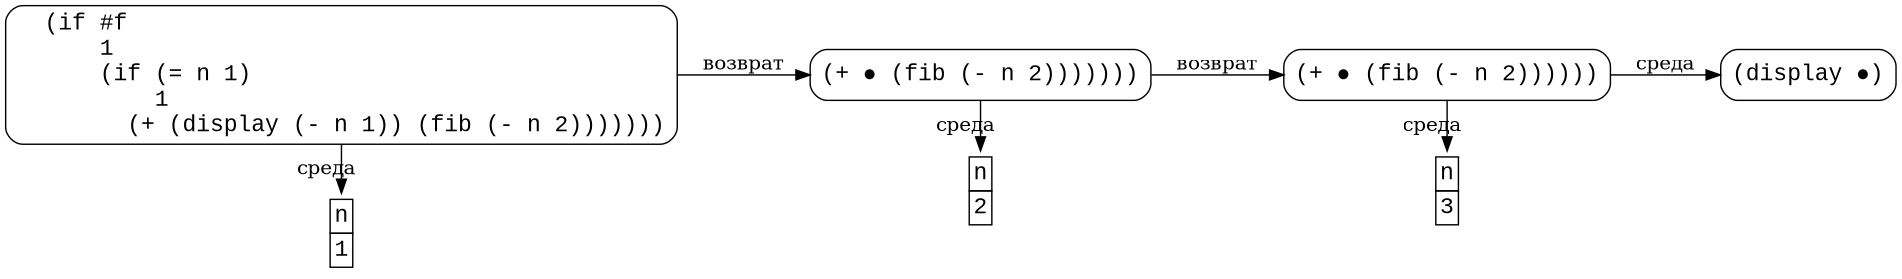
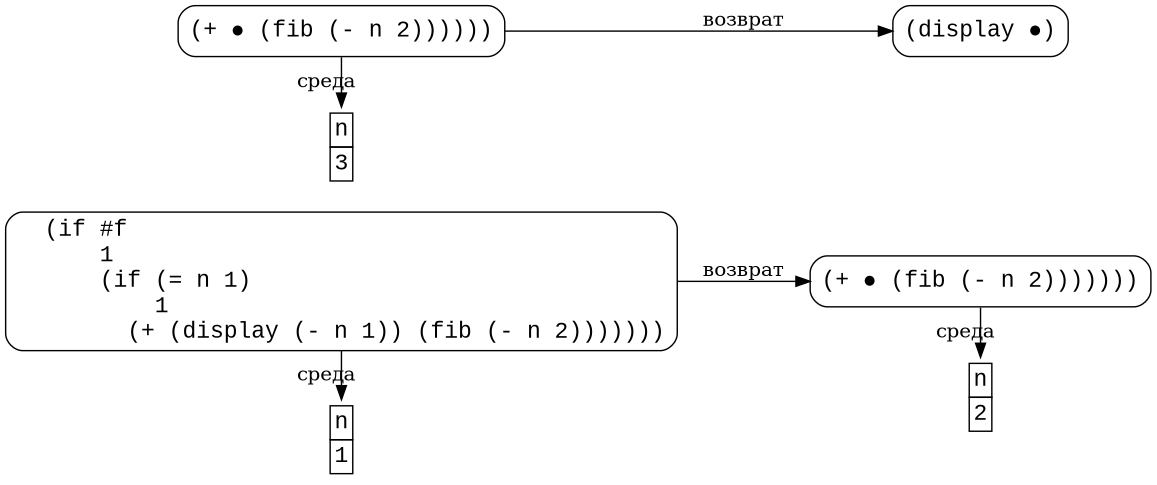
  digraph {
    fontname="Courier New"
    rankdir=LR
    node [fontname="Courier New" fontsize=16 shape=rect style=rounded]
    n1 [label="(if #f                                     \n    1                                      \n    (if (= n 1)                            \n        1                                  \n        (+ (display (- n 1)) (fib (- n 2)))))))\n"]
    n2 [label=<       <table border="0" cellborder="1" cellspacing="0">       <tr><td>n</td></tr>       <tr><td>1</td></tr>       </table>     > shape=none]
    n3 [label="(+ ● (fib (- n 2)))))))\n"]
    n4 [label=<       <table border="0" cellborder="1" cellspacing="0">       <tr><td>n</td></tr>       <tr><td>2</td></tr>       </table>     > shape=none]
    n5 [label="(+ ● (fib (- n 2))))))\n"]
    n6 [label=<       <table border="0" cellborder="1" cellspacing="0">       <tr><td>n</td></tr>       <tr><td>3</td></tr>       </table>     > shape=none]
    n7 [label="(display ●)"]
    subgraph sub_1 {
      rank=same
      n1
      n2
    }
    subgraph sub_2 {
      rank=same
      n3
      n4
    }
    subgraph sub_3 {
      rank=same
      n5
      n6
    }
    n1 -> n2 [label="среда"]
    n1 -> n3 [label="возврат"]
    n3 -> n4 [label="среда"]
-   n3 -> n5 [label="возврат"]
    n5 -> n6 [label="среда"]
-   n5 -> n7 [label="среда"]
+   n5 -> n7 [label="возврат"]
  }
